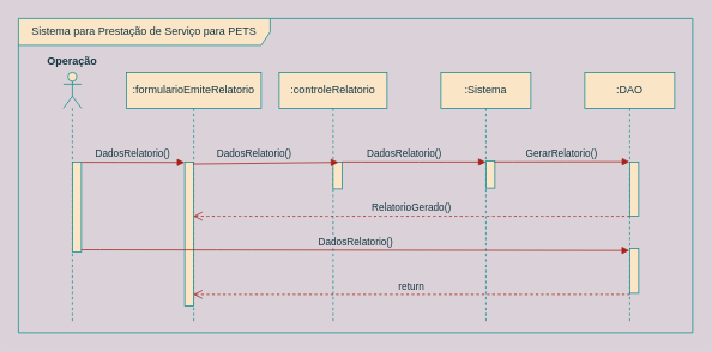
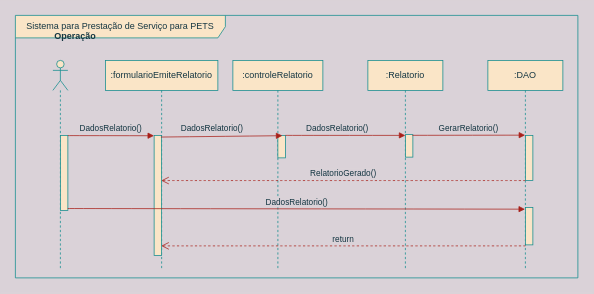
  <mxCell id="0" />
  <mxCell id="1" parent="0" />
  <mxCell id="2" value="Sistema para Prestação de Serviço para PETS" style="shape=umlFrame;whiteSpace=wrap;html=1;sketch=0;width=280;height=30;fillColor=#FAE5C7;strokeColor=#0F8B8D;fontColor=#143642;" parent="1" vertex="1"><mxGeometry x="20" y="20" width="750" height="350" as="geometry" /></mxCell>
  <mxCell id="3" value="" style="shape=umlLifeline;participant=umlActor;perimeter=lifelinePerimeter;whiteSpace=wrap;html=1;container=1;collapsible=0;recursiveResize=0;verticalAlign=top;spacingTop=36;outlineConnect=0;rounded=0;sketch=0;fillColor=#FAE5C7;strokeColor=#0F8B8D;fontColor=#143642;" parent="1" vertex="1"><mxGeometry x="70" y="80" width="20" height="280" as="geometry" /></mxCell>
  <mxCell id="4" value="" style="html=1;points=[];perimeter=orthogonalPerimeter;sketch=0;fillColor=#FAE5C7;strokeColor=#0F8B8D;fontColor=#143642;" parent="3" vertex="1"><mxGeometry x="10" y="100" width="10" height="100" as="geometry" /></mxCell>
  <mxCell id="5" value=":formularioEmiteRelatorio" style="shape=umlLifeline;perimeter=lifelinePerimeter;whiteSpace=wrap;html=1;container=1;collapsible=0;recursiveResize=0;outlineConnect=0;rounded=0;sketch=0;fillColor=#FAE5C7;strokeColor=#0F8B8D;fontColor=#143642;" parent="1" vertex="1"><mxGeometry x="140" y="80" width="150" height="280" as="geometry" /></mxCell>
  <mxCell id="6" value="" style="html=1;points=[];perimeter=orthogonalPerimeter;sketch=0;fillColor=#FAE5C7;strokeColor=#0F8B8D;fontColor=#143642;" parent="5" vertex="1"><mxGeometry x="65" y="100" width="10" height="160" as="geometry" /></mxCell>
  <mxCell id="7" value=":controleRelatorio" style="shape=umlLifeline;perimeter=lifelinePerimeter;whiteSpace=wrap;html=1;container=1;collapsible=0;recursiveResize=0;outlineConnect=0;fillColor=#FAE5C7;strokeColor=#0F8B8D;fontColor=#143642;" parent="1" vertex="1"><mxGeometry x="310" y="80" width="120" height="280" as="geometry" /></mxCell>
  <mxCell id="8" value="" style="html=1;points=[];perimeter=orthogonalPerimeter;fillColor=#FAE5C7;strokeColor=#0F8B8D;fontColor=#143642;" parent="7" vertex="1"><mxGeometry x="60" y="100" width="10" height="30" as="geometry" /></mxCell>
- <mxCell id="9" value=":Sistema" style="shape=umlLifeline;perimeter=lifelinePerimeter;whiteSpace=wrap;html=1;container=1;collapsible=0;recursiveResize=0;outlineConnect=0;fillColor=#FAE5C7;strokeColor=#0F8B8D;fontColor=#143642;" parent="1" vertex="1"><mxGeometry x="490" y="80" width="100" height="280" as="geometry" /></mxCell>
+ <mxCell id="9" value=":Relatorio" style="shape=umlLifeline;perimeter=lifelinePerimeter;whiteSpace=wrap;html=1;container=1;collapsible=0;recursiveResize=0;outlineConnect=0;fillColor=#FAE5C7;strokeColor=#0F8B8D;fontColor=#143642;" parent="1" vertex="1"><mxGeometry x="490" y="80" width="100" height="280" as="geometry" /></mxCell>
  <mxCell id="10" value="" style="html=1;points=[];perimeter=orthogonalPerimeter;fillColor=#FAE5C7;strokeColor=#0F8B8D;fontColor=#143642;" vertex="1" parent="9"><mxGeometry x="50" y="99" width="10" height="30" as="geometry" /></mxCell>
  <mxCell id="11" value=":DAO" style="shape=umlLifeline;perimeter=lifelinePerimeter;whiteSpace=wrap;html=1;container=1;collapsible=0;recursiveResize=0;outlineConnect=0;fillColor=#FAE5C7;strokeColor=#0F8B8D;fontColor=#143642;" parent="1" vertex="1"><mxGeometry x="650" y="80" width="100" height="280" as="geometry" /></mxCell>
  <mxCell id="12" value="" style="html=1;points=[];perimeter=orthogonalPerimeter;rounded=0;sketch=0;fillColor=#FAE5C7;strokeColor=#0F8B8D;fontColor=#143642;" vertex="1" parent="11"><mxGeometry x="50" y="196" width="10" height="50" as="geometry" /></mxCell>
  <mxCell id="13" value="DadosRelatorio()" style="html=1;verticalAlign=bottom;endArrow=block;rounded=0;exitX=0.9;exitY=0.014;exitDx=0;exitDy=0;exitPerimeter=0;entryX=0.6;entryY=0.014;entryDx=0;entryDy=0;entryPerimeter=0;curved=1;labelBackgroundColor=#DAD2D8;strokeColor=#A8201A;fontColor=#143642;" parent="1" source="6" target="8" edge="1"><mxGeometry x="-0.16" y="1" width="80" relative="1" as="geometry"><mxPoint x="520" y="230" as="sourcePoint" /><mxPoint x="600" y="230" as="targetPoint" /><Array as="points" /><mxPoint as="offset" /></mxGeometry></mxCell>
  <mxCell id="14" value="DadosRelatorio()" style="html=1;verticalAlign=bottom;endArrow=block;rounded=0;exitX=1;exitY=0;exitDx=0;exitDy=0;exitPerimeter=0;curved=1;labelBackgroundColor=#DAD2D8;strokeColor=#A8201A;fontColor=#143642;" parent="1" source="8" target="10" edge="1"><mxGeometry x="-0.125" width="80" relative="1" as="geometry"><mxPoint x="520" y="230" as="sourcePoint" /><mxPoint x="480" y="180" as="targetPoint" /><mxPoint x="-1" as="offset" /></mxGeometry></mxCell>
  <mxCell id="15" value="DadosRelatorio()" style="html=1;verticalAlign=bottom;endArrow=block;rounded=0;exitX=1.022;exitY=0.003;exitDx=0;exitDy=0;exitPerimeter=0;entryX=-0.011;entryY=0.003;entryDx=0;entryDy=0;entryPerimeter=0;curved=1;labelBackgroundColor=#DAD2D8;strokeColor=#A8201A;fontColor=#143642;" parent="1" source="4" target="6" edge="1"><mxGeometry width="80" relative="1" as="geometry"><mxPoint x="180" y="160" as="sourcePoint" /><mxPoint x="260" y="160" as="targetPoint" /></mxGeometry></mxCell>
- <mxCell id="16" value="Operação" style="text;align=center;fontStyle=1;verticalAlign=middle;spacingLeft=3;spacingRight=3;strokeColor=none;rotatable=0;points=[[0,0.5],[1,0.5]];portConstraint=eastwest;fontColor=#143642;" parent="1" vertex="1"><mxGeometry x="40" y="54" width="80" height="26" as="geometry" /></mxCell>
+ <mxCell id="16" value="Operação" style="text;align=center;fontStyle=1;verticalAlign=middle;spacingLeft=3;spacingRight=3;strokeColor=none;rotatable=0;points=[[0,0.5],[1,0.5]];portConstraint=eastwest;fontColor=#143642;" parent="1" vertex="1"><mxGeometry x="60" y="34" width="80" height="26" as="geometry" /></mxCell>
  <mxCell id="17" value="DadosRelatorio()" style="html=1;verticalAlign=bottom;endArrow=block;rounded=1;sketch=0;curved=1;exitX=0.982;exitY=0.744;exitDx=0;exitDy=0;exitPerimeter=0;entryX=-0.048;entryY=0.008;entryDx=0;entryDy=0;entryPerimeter=0;labelBackgroundColor=#DAD2D8;strokeColor=#A8201A;fontColor=#143642;" edge="1" parent="1"><mxGeometry width="80" relative="1" as="geometry"><mxPoint x="89.82" y="277.52" as="sourcePoint" /><mxPoint x="699.52" y="278.4" as="targetPoint" /></mxGeometry></mxCell>
  <mxCell id="18" value="return" style="html=1;verticalAlign=bottom;endArrow=open;dashed=1;endSize=8;rounded=1;sketch=0;curved=1;exitX=0;exitY=1.027;exitDx=0;exitDy=0;exitPerimeter=0;labelBackgroundColor=#DAD2D8;strokeColor=#A8201A;fontColor=#143642;" edge="1" parent="1" source="12" target="5"><mxGeometry relative="1" as="geometry"><mxPoint x="660" y="290" as="sourcePoint" /><mxPoint x="580" y="290" as="targetPoint" /></mxGeometry></mxCell>
  <mxCell id="19" value="GerarRelatorio()" style="html=1;verticalAlign=bottom;endArrow=block;rounded=1;sketch=0;curved=1;exitX=0.937;exitY=0.031;exitDx=0;exitDy=0;exitPerimeter=0;entryX=-0.026;entryY=-0.005;entryDx=0;entryDy=0;entryPerimeter=0;labelBackgroundColor=#DAD2D8;strokeColor=#A8201A;fontColor=#143642;" edge="1" parent="1" source="10" target="20"><mxGeometry width="80" relative="1" as="geometry"><mxPoint x="580" y="180" as="sourcePoint" /><mxPoint x="660" y="180" as="targetPoint" /></mxGeometry></mxCell>
  <mxCell id="20" value="" style="html=1;points=[];perimeter=orthogonalPerimeter;rounded=0;sketch=0;fillColor=#FAE5C7;strokeColor=#0F8B8D;fontColor=#143642;" vertex="1" parent="1"><mxGeometry x="700" y="180" width="10" height="60" as="geometry" /></mxCell>
  <mxCell id="21" value="RelatorioGerado()" style="html=1;verticalAlign=bottom;endArrow=open;dashed=1;endSize=8;rounded=1;sketch=0;curved=1;exitX=-0.013;exitY=1.004;exitDx=0;exitDy=0;exitPerimeter=0;labelBackgroundColor=#DAD2D8;strokeColor=#A8201A;fontColor=#143642;" edge="1" parent="1" source="20" target="5"><mxGeometry relative="1" as="geometry"><mxPoint x="660" y="240" as="sourcePoint" /><mxPoint x="580" y="240" as="targetPoint" /></mxGeometry></mxCell>
